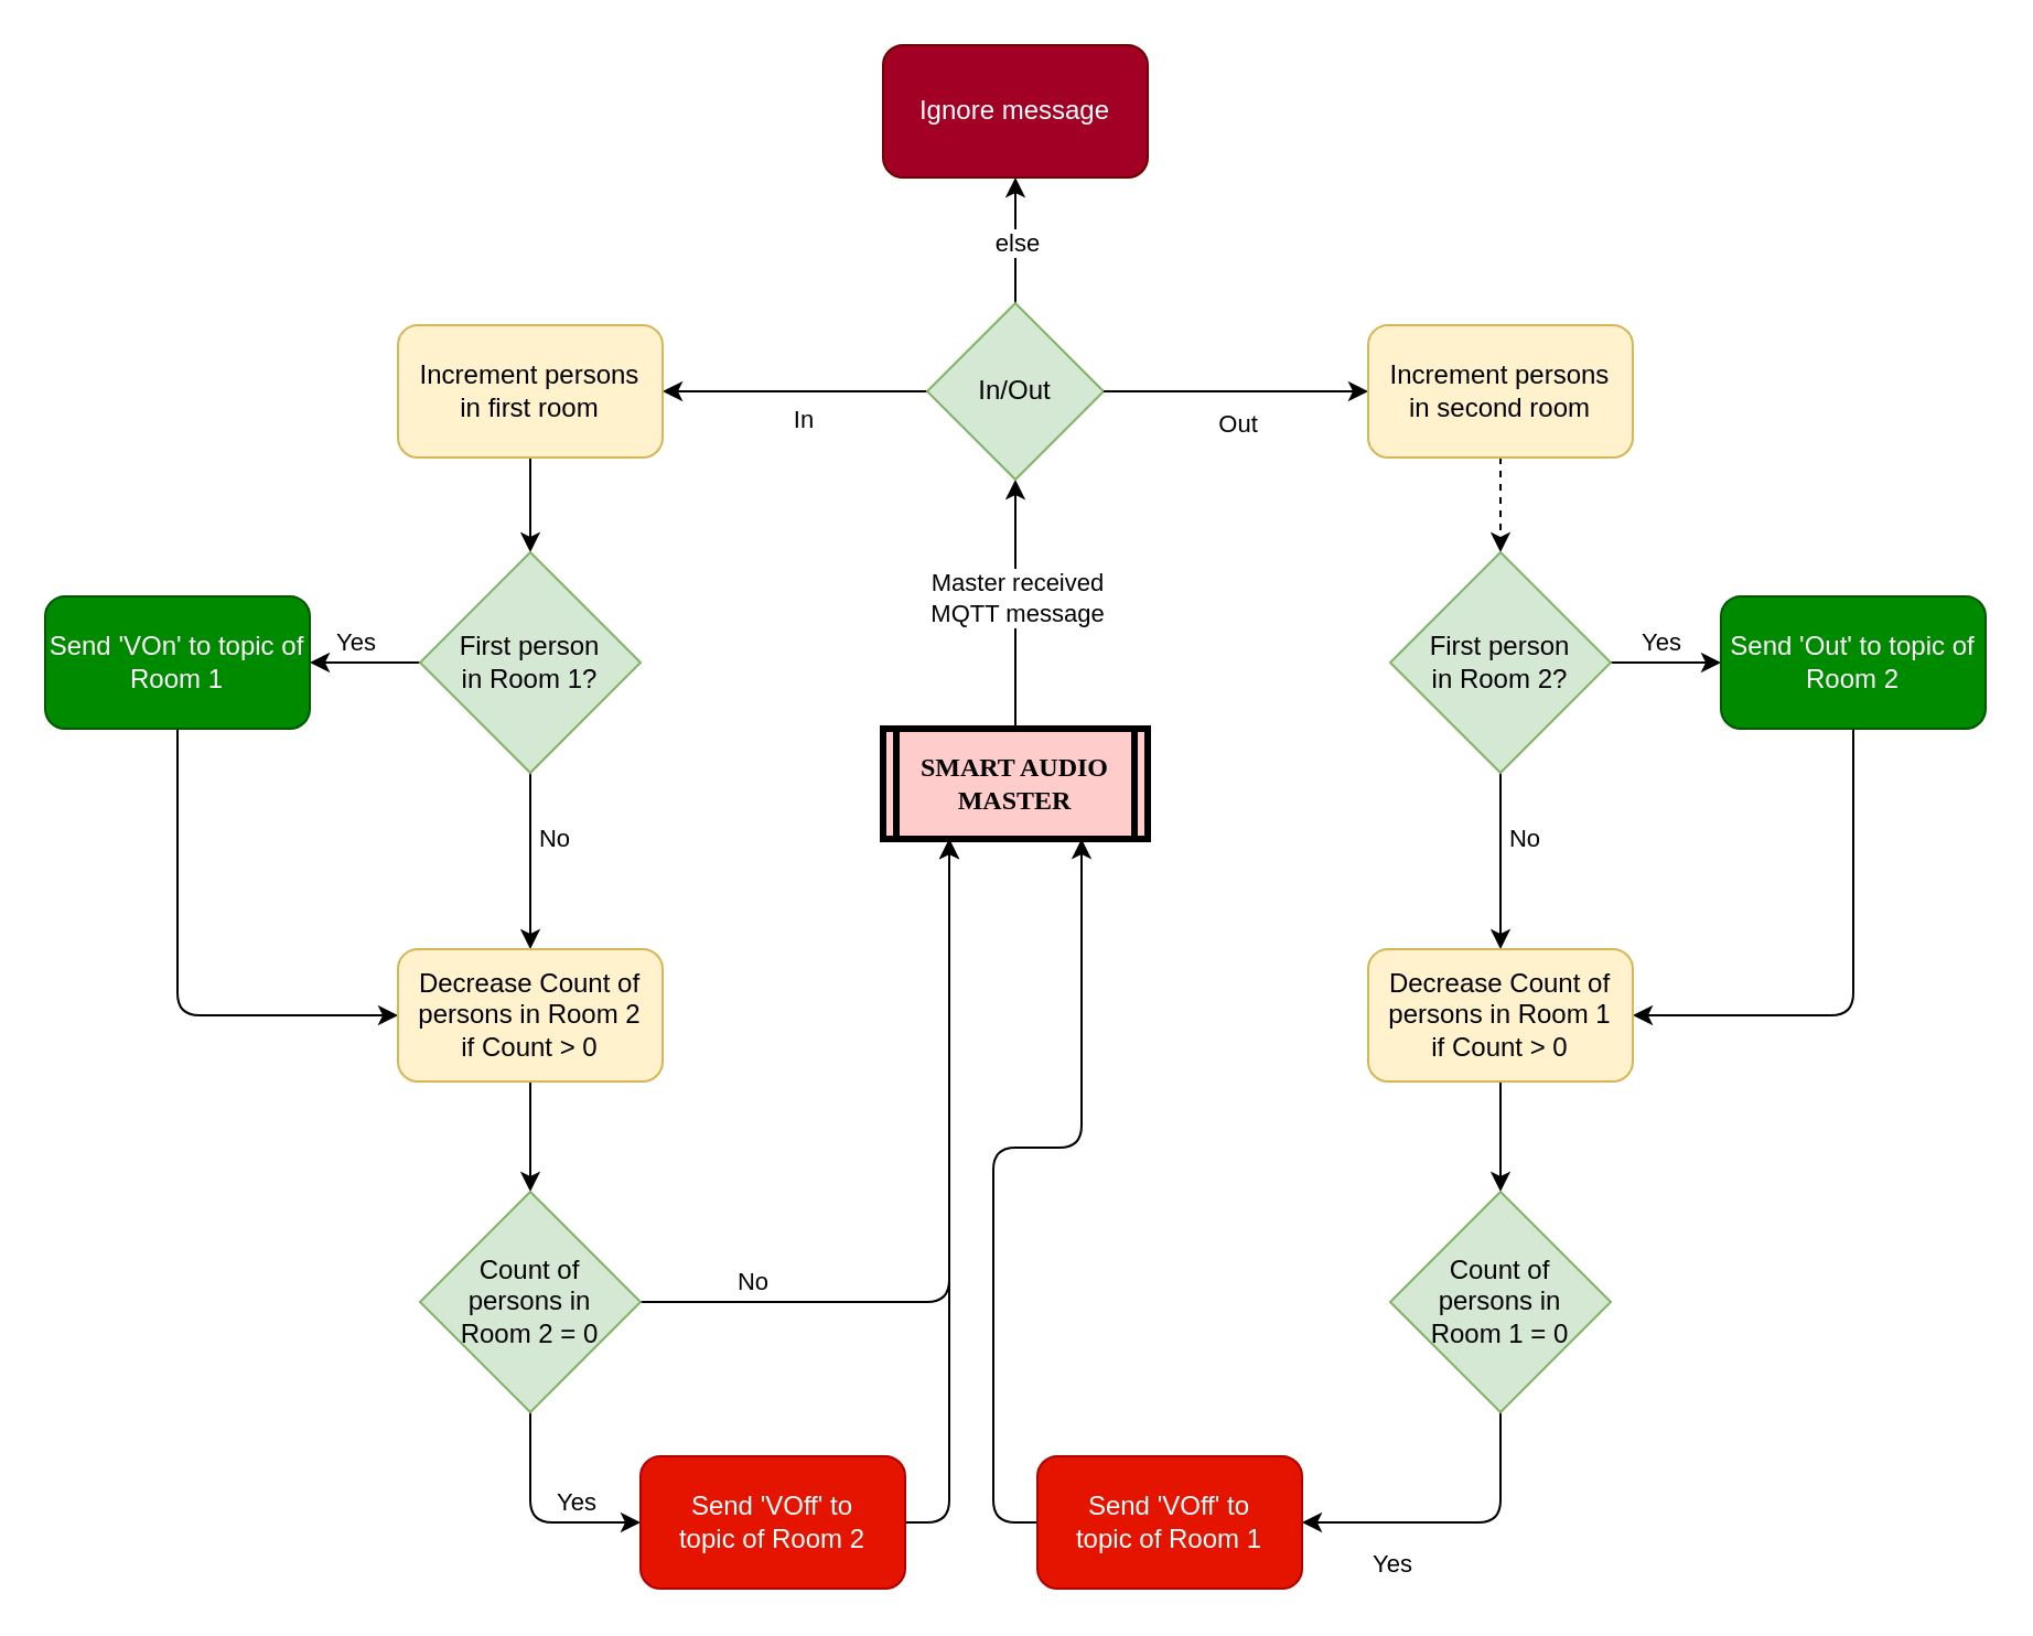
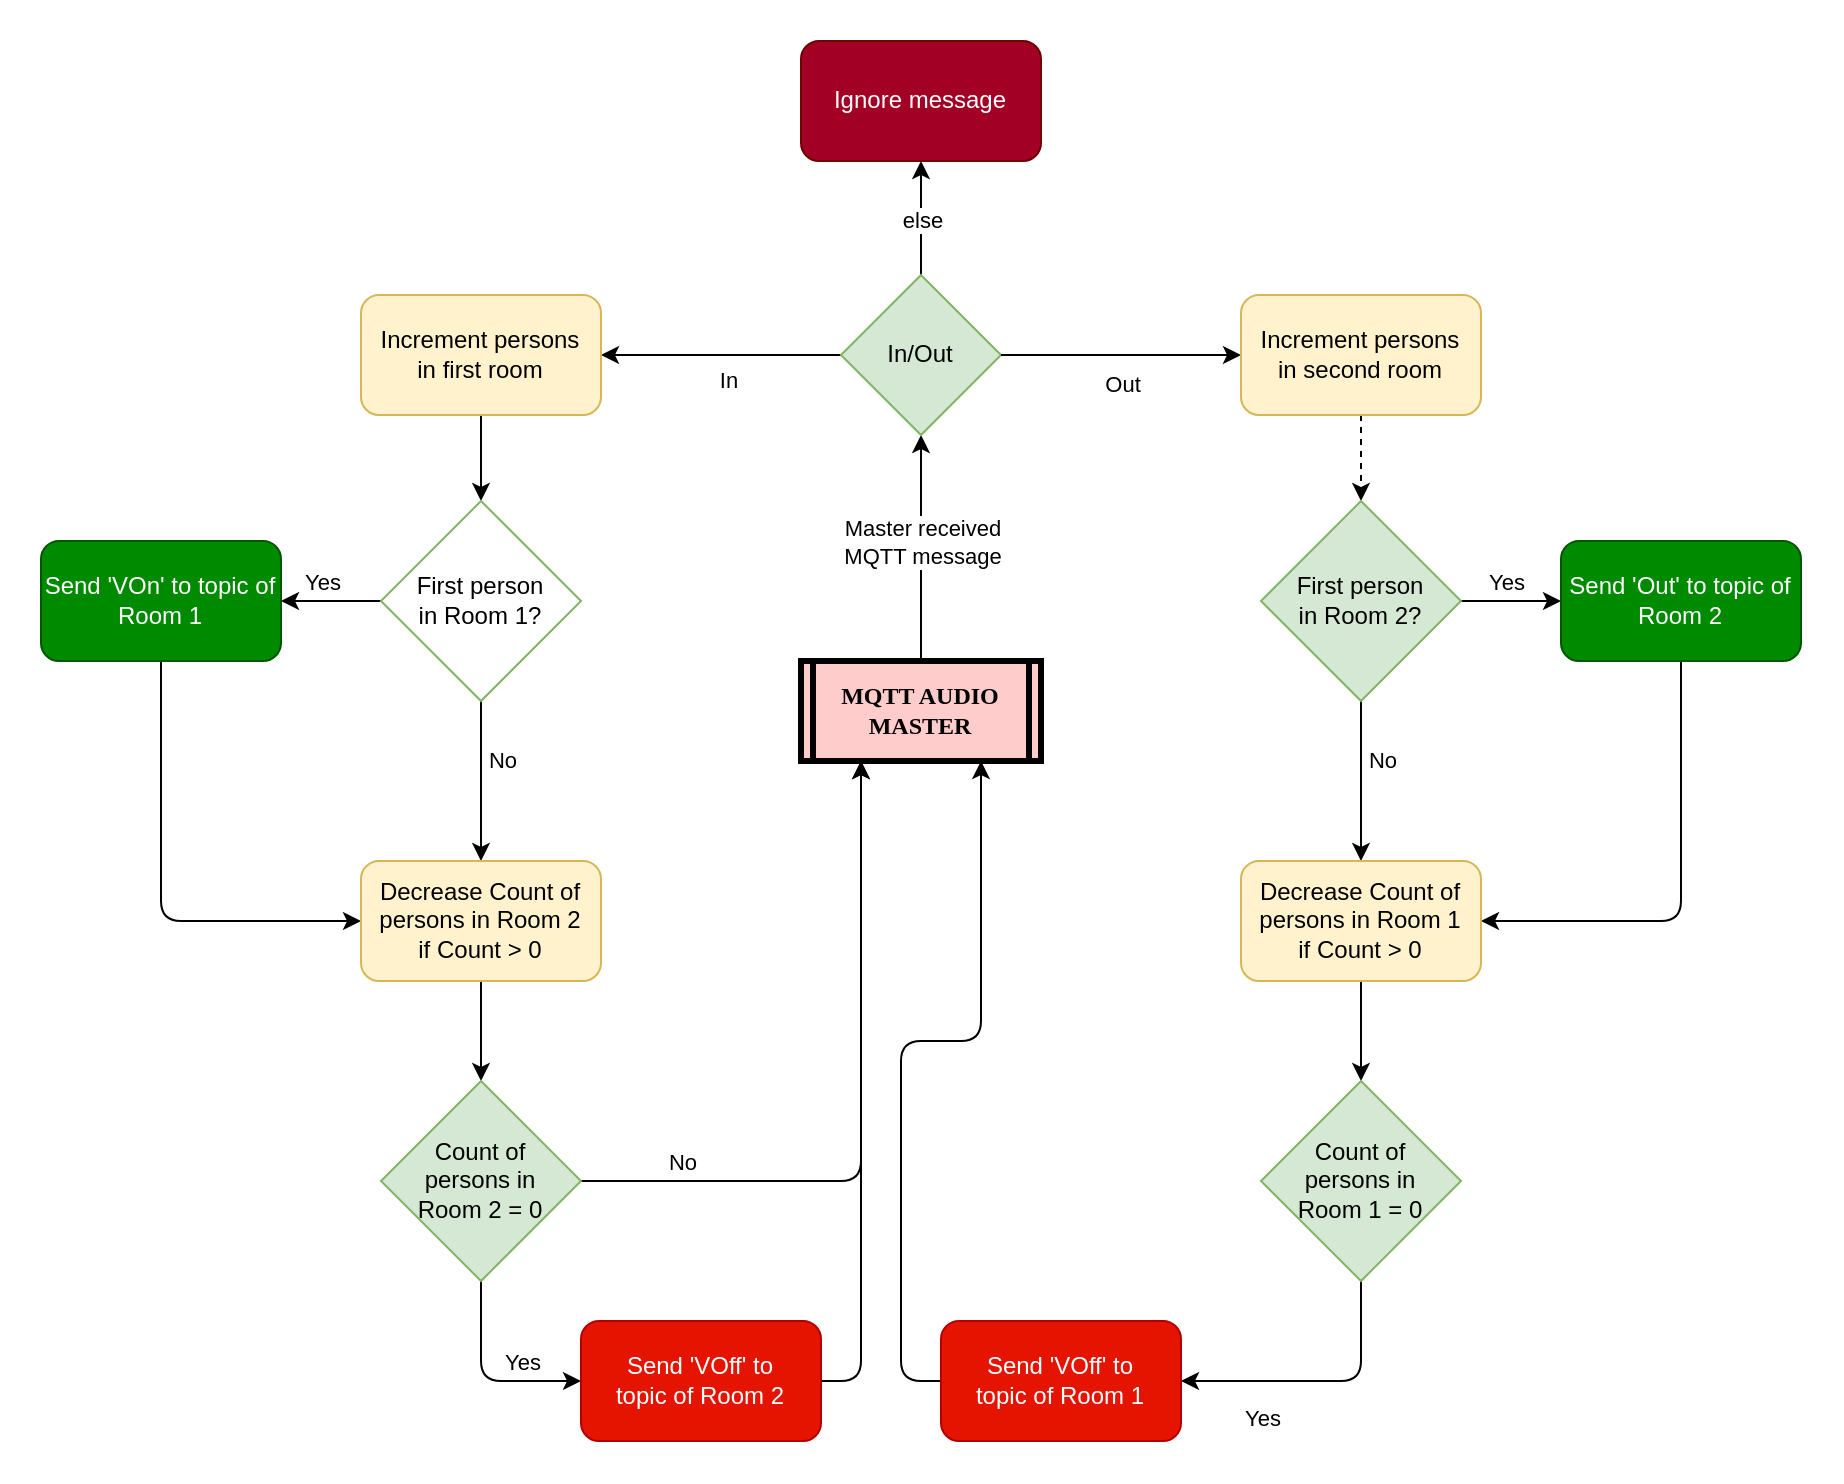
  <mxCell id="0" />
  <mxCell id="1" parent="0" />
- <mxCell id="2" value="SMART AUDIO MASTER" style="shape=process;whiteSpace=wrap;align=center;verticalAlign=middle;size=0.048;fontStyle=1;strokeWidth=3;fillColor=#FFCCCC;fontFamily=Verdana;" parent="1" vertex="1"><mxGeometry x="400" y="330" width="120" height="50" as="geometry" /></mxCell>
+ <mxCell id="2" value="MQTT AUDIO MASTER" style="shape=process;whiteSpace=wrap;align=center;verticalAlign=middle;size=0.048;fontStyle=1;strokeWidth=3;fillColor=#FFCCCC;fontFamily=Verdana;" parent="1" vertex="1"><mxGeometry x="400" y="330" width="120" height="50" as="geometry" /></mxCell>
  <mxCell id="3" value="" style="endArrow=classic;html=1;exitX=0.5;exitY=0;exitDx=0;exitDy=0;entryX=0.5;entryY=1;entryDx=0;entryDy=0;" parent="1" source="2" target="9" edge="1"><mxGeometry width="50" height="50" relative="1" as="geometry"><mxPoint x="500" y="310" as="sourcePoint" /><mxPoint x="560" y="170" as="targetPoint" /></mxGeometry></mxCell>
  <mxCell id="4" value="Master received&lt;br&gt;MQTT message" style="edgeLabel;html=1;align=center;verticalAlign=middle;resizable=0;points=[];" parent="3" vertex="1" connectable="0"><mxGeometry x="0.133" y="-1" relative="1" as="geometry"><mxPoint x="-1" y="4" as="offset" /></mxGeometry></mxCell>
  <mxCell id="5" value="" style="edgeStyle=orthogonalEdgeStyle;rounded=1;orthogonalLoop=1;jettySize=auto;html=1;entryX=1;entryY=0.5;entryDx=0;entryDy=0;" parent="1" source="9" target="11" edge="1"><mxGeometry relative="1" as="geometry"><mxPoint x="440" y="177" as="targetPoint" /></mxGeometry></mxCell>
  <mxCell id="6" value="In" style="edgeLabel;html=1;align=center;verticalAlign=middle;resizable=0;points=[];" parent="5" vertex="1" connectable="0"><mxGeometry x="0.112" y="-1" relative="1" as="geometry"><mxPoint x="10.59" y="13.94" as="offset" /></mxGeometry></mxCell>
  <mxCell id="7" value="" style="edgeStyle=orthogonalEdgeStyle;rounded=1;orthogonalLoop=1;jettySize=auto;html=1;entryX=0.5;entryY=1;entryDx=0;entryDy=0;" parent="1" source="9" target="46" edge="1"><mxGeometry relative="1" as="geometry"><mxPoint x="460" y="57" as="targetPoint" /></mxGeometry></mxCell>
  <mxCell id="8" value="else" style="edgeLabel;html=1;align=center;verticalAlign=middle;resizable=0;points=[];" parent="7" vertex="1" connectable="0"><mxGeometry x="-0.616" y="1" relative="1" as="geometry"><mxPoint x="1" y="-16.14" as="offset" /></mxGeometry></mxCell>
  <mxCell id="9" value="In/Out" style="rhombus;whiteSpace=wrap;html=1;fillColor=#d5e8d4;strokeColor=#82b366;" parent="1" vertex="1"><mxGeometry x="420" y="137" width="80" height="80" as="geometry" /></mxCell>
  <mxCell id="10" style="edgeStyle=orthogonalEdgeStyle;rounded=1;orthogonalLoop=1;jettySize=auto;html=1;exitX=0.5;exitY=1;exitDx=0;exitDy=0;" parent="1" source="11" target="16" edge="1"><mxGeometry relative="1" as="geometry" /></mxCell>
  <mxCell id="11" value="Increment persons &lt;br&gt;in first room" style="rounded=1;whiteSpace=wrap;html=1;fillColor=#fff2cc;strokeColor=#d6b656;" parent="1" vertex="1"><mxGeometry x="180" y="147" width="120" height="60" as="geometry" /></mxCell>
  <mxCell id="12" style="edgeStyle=orthogonalEdgeStyle;rounded=1;orthogonalLoop=1;jettySize=auto;html=1;exitX=0;exitY=0.5;exitDx=0;exitDy=0;entryX=1;entryY=0.5;entryDx=0;entryDy=0;" parent="1" source="16" target="18" edge="1"><mxGeometry relative="1" as="geometry"><mxPoint x="160" y="410" as="targetPoint" /><Array as="points" /></mxGeometry></mxCell>
  <mxCell id="13" value="Yes" style="edgeLabel;html=1;align=center;verticalAlign=middle;resizable=0;points=[];" parent="12" vertex="1" connectable="0"><mxGeometry x="-0.318" y="-3" relative="1" as="geometry"><mxPoint x="-13" y="-7" as="offset" /></mxGeometry></mxCell>
  <mxCell id="14" style="edgeStyle=orthogonalEdgeStyle;rounded=1;orthogonalLoop=1;jettySize=auto;html=1;exitX=0.5;exitY=1;exitDx=0;exitDy=0;entryX=0.5;entryY=0;entryDx=0;entryDy=0;" parent="1" source="16" target="20" edge="1"><mxGeometry relative="1" as="geometry" /></mxCell>
  <mxCell id="15" value="No" style="edgeLabel;html=1;align=center;verticalAlign=middle;resizable=0;points=[];" parent="14" vertex="1" connectable="0"><mxGeometry x="0.312" y="3" relative="1" as="geometry"><mxPoint x="7" y="-23" as="offset" /></mxGeometry></mxCell>
- <mxCell id="16" value="First person&lt;br&gt;in Room 1?" style="rhombus;whiteSpace=wrap;html=1;fillColor=#d5e8d4;strokeColor=#82b366;" parent="1" vertex="1"><mxGeometry x="190" y="250" width="100" height="100" as="geometry" /></mxCell>
+ <mxCell id="16" value="First person&lt;br&gt;in Room 1?" style="rhombus;whiteSpace=wrap;html=1;fillColor=#ffffff;strokeColor=#82b366;" parent="1" vertex="1"><mxGeometry x="190" y="250" width="100" height="100" as="geometry" /></mxCell>
  <mxCell id="17" style="edgeStyle=orthogonalEdgeStyle;rounded=1;orthogonalLoop=1;jettySize=auto;html=1;exitX=0.5;exitY=1;exitDx=0;exitDy=0;entryX=0;entryY=0.5;entryDx=0;entryDy=0;" parent="1" source="18" target="20" edge="1"><mxGeometry relative="1" as="geometry" /></mxCell>
  <mxCell id="18" value="Send 'VOn' to topic of Room 1" style="rounded=1;whiteSpace=wrap;html=1;fillColor=#008a00;strokeColor=#005700;fontColor=#ffffff;" parent="1" vertex="1"><mxGeometry x="20" y="270" width="120" height="60" as="geometry" /></mxCell>
  <mxCell id="19" style="edgeStyle=orthogonalEdgeStyle;rounded=1;orthogonalLoop=1;jettySize=auto;html=1;exitX=0.5;exitY=1;exitDx=0;exitDy=0;" parent="1" source="20" target="25" edge="1"><mxGeometry relative="1" as="geometry" /></mxCell>
  <mxCell id="20" value="Decrease Count of persons in Room 2&lt;br&gt;if Count &amp;gt; 0" style="rounded=1;whiteSpace=wrap;html=1;fillColor=#fff2cc;strokeColor=#d6b656;" parent="1" vertex="1"><mxGeometry x="180" y="430" width="120" height="60" as="geometry" /></mxCell>
  <mxCell id="21" style="edgeStyle=orthogonalEdgeStyle;rounded=1;orthogonalLoop=1;jettySize=auto;html=1;exitX=1;exitY=0.5;exitDx=0;exitDy=0;entryX=0.25;entryY=1;entryDx=0;entryDy=0;" parent="1" source="25" target="2" edge="1"><mxGeometry relative="1" as="geometry" /></mxCell>
  <mxCell id="22" value="No" style="edgeLabel;html=1;align=center;verticalAlign=middle;resizable=0;points=[];" parent="21" vertex="1" connectable="0"><mxGeometry x="-0.405" y="-1" relative="1" as="geometry"><mxPoint x="-53.53" y="-11" as="offset" /></mxGeometry></mxCell>
  <mxCell id="23" style="edgeStyle=orthogonalEdgeStyle;rounded=1;orthogonalLoop=1;jettySize=auto;html=1;exitX=0.5;exitY=1;exitDx=0;exitDy=0;entryX=0;entryY=0.5;entryDx=0;entryDy=0;" parent="1" source="25" target="27" edge="1"><mxGeometry relative="1" as="geometry" /></mxCell>
  <mxCell id="24" value="Yes" style="edgeLabel;html=1;align=center;verticalAlign=middle;resizable=0;points=[];" parent="23" vertex="1" connectable="0"><mxGeometry x="-0.292" y="20" relative="1" as="geometry"><mxPoint y="5" as="offset" /></mxGeometry></mxCell>
  <mxCell id="25" value="Count of &lt;br&gt;persons in &lt;br&gt;Room 2 = 0" style="rhombus;whiteSpace=wrap;html=1;fillColor=#d5e8d4;strokeColor=#82b366;" parent="1" vertex="1"><mxGeometry x="190" y="540" width="100" height="100" as="geometry" /></mxCell>
  <mxCell id="26" style="edgeStyle=orthogonalEdgeStyle;rounded=1;orthogonalLoop=1;jettySize=auto;html=1;exitX=1;exitY=0.5;exitDx=0;exitDy=0;entryX=0.25;entryY=1;entryDx=0;entryDy=0;" parent="1" source="27" target="2" edge="1"><mxGeometry relative="1" as="geometry" /></mxCell>
  <mxCell id="27" value="Send 'VOff' to &lt;br&gt;topic of Room 2" style="rounded=1;whiteSpace=wrap;html=1;fillColor=#e51400;strokeColor=#B20000;fontColor=#ffffff;" parent="1" vertex="1"><mxGeometry x="290" y="660" width="120" height="60" as="geometry" /></mxCell>
  <mxCell id="28" value="" style="edgeStyle=orthogonalEdgeStyle;rounded=1;orthogonalLoop=1;jettySize=auto;html=1;entryX=0;entryY=0.5;entryDx=0;entryDy=0;exitX=1;exitY=0.5;exitDx=0;exitDy=0;" parent="1" source="9" target="31" edge="1"><mxGeometry relative="1" as="geometry"><mxPoint x="960" y="190" as="sourcePoint" /><mxPoint x="980" y="190" as="targetPoint" /></mxGeometry></mxCell>
  <mxCell id="29" value="Out" style="edgeLabel;html=1;align=center;verticalAlign=middle;resizable=0;points=[];" parent="28" vertex="1" connectable="0"><mxGeometry x="0.112" y="-1" relative="1" as="geometry"><mxPoint x="-7" y="13.94" as="offset" /></mxGeometry></mxCell>
  <mxCell id="30" style="edgeStyle=orthogonalEdgeStyle;rounded=1;orthogonalLoop=1;jettySize=auto;html=1;exitX=0.5;exitY=1;exitDx=0;exitDy=0;dashed=1;" parent="1" source="31" target="36" edge="1"><mxGeometry relative="1" as="geometry" /></mxCell>
  <mxCell id="31" value="Increment persons &lt;br&gt;in second&amp;nbsp;room" style="rounded=1;whiteSpace=wrap;html=1;fillColor=#fff2cc;strokeColor=#d6b656;" parent="1" vertex="1"><mxGeometry x="620" y="147" width="120" height="60" as="geometry" /></mxCell>
  <mxCell id="32" style="edgeStyle=orthogonalEdgeStyle;rounded=1;orthogonalLoop=1;jettySize=auto;html=1;exitX=1;exitY=0.5;exitDx=0;exitDy=0;entryX=0;entryY=0.5;entryDx=0;entryDy=0;" parent="1" source="36" target="38" edge="1"><mxGeometry relative="1" as="geometry"><mxPoint x="700" y="423" as="targetPoint" /><Array as="points" /></mxGeometry></mxCell>
  <mxCell id="33" value="Yes" style="edgeLabel;html=1;align=center;verticalAlign=middle;resizable=0;points=[];" parent="32" vertex="1" connectable="0"><mxGeometry x="-0.318" y="-3" relative="1" as="geometry"><mxPoint x="5.88" y="-13" as="offset" /></mxGeometry></mxCell>
  <mxCell id="34" style="edgeStyle=orthogonalEdgeStyle;rounded=1;orthogonalLoop=1;jettySize=auto;html=1;exitX=0.5;exitY=1;exitDx=0;exitDy=0;entryX=0.5;entryY=0;entryDx=0;entryDy=0;" parent="1" source="36" target="40" edge="1"><mxGeometry relative="1" as="geometry" /></mxCell>
  <mxCell id="35" value="No" style="edgeLabel;html=1;align=center;verticalAlign=middle;resizable=0;points=[];" parent="34" vertex="1" connectable="0"><mxGeometry x="0.312" y="3" relative="1" as="geometry"><mxPoint x="7" y="-23" as="offset" /></mxGeometry></mxCell>
  <mxCell id="36" value="First person&lt;br&gt;in Room 2?" style="rhombus;whiteSpace=wrap;html=1;fillColor=#d5e8d4;strokeColor=#82b366;" parent="1" vertex="1"><mxGeometry x="630" y="250" width="100" height="100" as="geometry" /></mxCell>
  <mxCell id="37" style="edgeStyle=orthogonalEdgeStyle;rounded=1;orthogonalLoop=1;jettySize=auto;html=1;exitX=0.5;exitY=1;exitDx=0;exitDy=0;entryX=1;entryY=0.5;entryDx=0;entryDy=0;" parent="1" source="38" target="40" edge="1"><mxGeometry relative="1" as="geometry" /></mxCell>
  <mxCell id="38" value="Send 'Out' to topic of Room 2" style="rounded=1;whiteSpace=wrap;html=1;fillColor=#008a00;strokeColor=#005700;fontColor=#ffffff;" parent="1" vertex="1"><mxGeometry x="780" y="270" width="120" height="60" as="geometry" /></mxCell>
  <mxCell id="39" style="edgeStyle=orthogonalEdgeStyle;rounded=1;orthogonalLoop=1;jettySize=auto;html=1;exitX=0.5;exitY=1;exitDx=0;exitDy=0;" parent="1" source="40" target="43" edge="1"><mxGeometry relative="1" as="geometry" /></mxCell>
  <mxCell id="40" value="Decrease Count of persons in Room 1&lt;br&gt;if Count &amp;gt; 0" style="rounded=1;whiteSpace=wrap;html=1;fillColor=#fff2cc;strokeColor=#d6b656;" parent="1" vertex="1"><mxGeometry x="620" y="430" width="120" height="60" as="geometry" /></mxCell>
  <mxCell id="41" style="edgeStyle=orthogonalEdgeStyle;rounded=1;orthogonalLoop=1;jettySize=auto;html=1;exitX=0.5;exitY=1;exitDx=0;exitDy=0;entryX=1;entryY=0.5;entryDx=0;entryDy=0;" parent="1" source="43" target="45" edge="1"><mxGeometry relative="1" as="geometry" /></mxCell>
  <mxCell id="42" value="Yes" style="edgeLabel;html=1;align=center;verticalAlign=middle;resizable=0;points=[];" parent="41" vertex="1" connectable="0"><mxGeometry x="-0.292" y="20" relative="1" as="geometry"><mxPoint x="-50" y="-1.76" as="offset" /></mxGeometry></mxCell>
  <mxCell id="43" value="Count of &lt;br&gt;persons in &lt;br&gt;Room 1 = 0" style="rhombus;whiteSpace=wrap;html=1;fillColor=#d5e8d4;strokeColor=#82b366;" parent="1" vertex="1"><mxGeometry x="630" y="540" width="100" height="100" as="geometry" /></mxCell>
  <mxCell id="44" style="edgeStyle=orthogonalEdgeStyle;rounded=1;orthogonalLoop=1;jettySize=auto;html=1;entryX=0.75;entryY=1;entryDx=0;entryDy=0;exitX=0;exitY=0.5;exitDx=0;exitDy=0;" parent="1" source="45" target="2" edge="1"><mxGeometry relative="1" as="geometry"><mxPoint x="970" y="393" as="targetPoint" /><mxPoint x="490" y="760" as="sourcePoint" /><Array as="points" /></mxGeometry></mxCell>
  <mxCell id="45" value="Send 'VOff' to &lt;br&gt;topic of Room 1" style="rounded=1;whiteSpace=wrap;html=1;fillColor=#e51400;strokeColor=#B20000;fontColor=#ffffff;" parent="1" vertex="1"><mxGeometry x="470" y="660" width="120" height="60" as="geometry" /></mxCell>
  <mxCell id="46" value="Ignore message" style="rounded=1;whiteSpace=wrap;html=1;fillColor=#a20025;strokeColor=#6F0000;fontColor=#ffffff;" parent="1" vertex="1"><mxGeometry x="400" y="20" width="120" height="60" as="geometry" /></mxCell>
